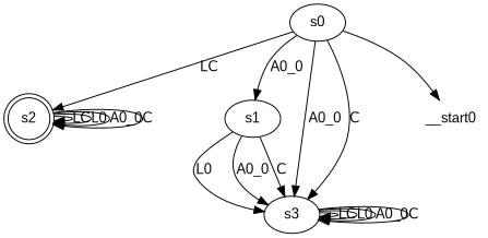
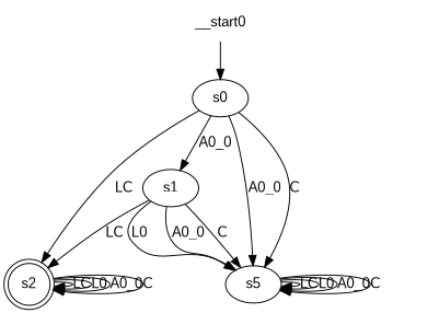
  digraph {
    fontname="Liberation Sans"
    node [fontname="Liberation Sans"]
    edge [fontname="Liberation Sans"]
    n1 [label=s0]
    n2 [label=s2 shape=doublecircle]
    n3 [label=s1]
-   n4 [label=s3]
+   n4 [label=s5]
    __start0 [shape=none]
    n1 -> n2 [label=LC]
    n1 -> n3 [label=A0_0]
    n1 -> n4 [label=A0_0]
    n1 -> n4 [label=C]
    n2 -> n2 [label=LC]
    n2 -> n2 [label=L0]
    n2 -> n2 [label=A0_0]
    n2 -> n2 [label=C]
+   n3 -> n2 [label=LC]
    n3 -> n4 [label=L0]
    n3 -> n4 [label=A0_0]
    n3 -> n4 [label=C]
    n4 -> n4 [label=LC]
    n4 -> n4 [label=L0]
    n4 -> n4 [label=A0_0]
    n4 -> n4 [label=C]
-   n1 -> __start0
+   __start0 -> n1
  }
